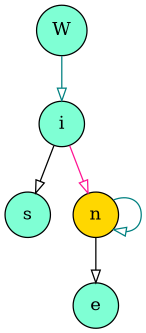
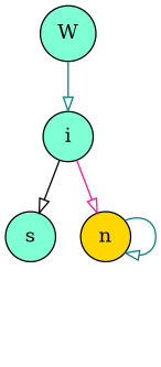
  digraph {
    node [color=black fillcolor=aquamarine shape=circle style=filled]
    edge [arrowhead=onormal color=black]
    i
    s
    n [fillcolor=gold]
-   e
    W
    i -> s
    i -> n [color=deeppink]
    n -> n [color=teal]
-   n -> e
    W -> i [color=teal]
  }
